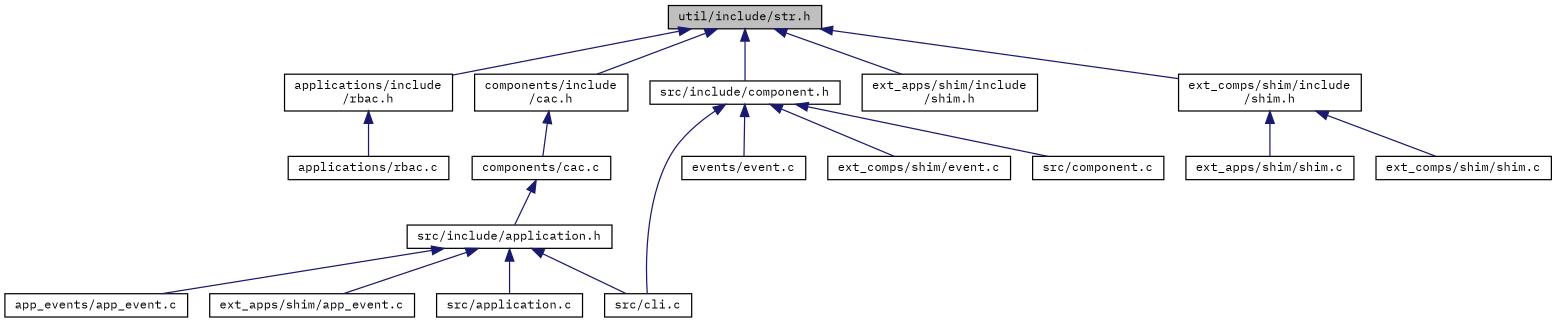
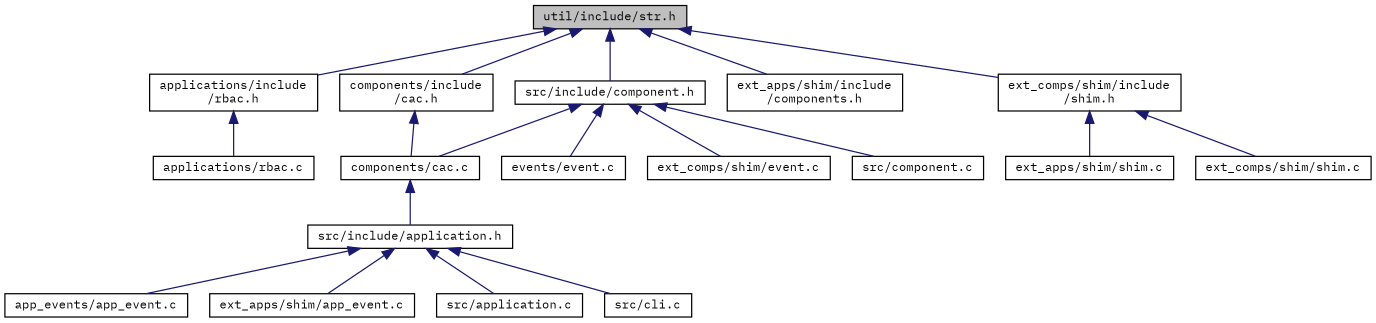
  digraph {
    fontname="IBM Plex Mono"
    node [color=black fillcolor=white fontname="IBM Plex Mono" fontsize=10 shape=record style=filled]
    edge [color=midnightblue dir=back fontname="IBM Plex Mono" fontsize=10 labelfontname=Helvetica labelfontsize=10 style=solid]
    n1 [fillcolor=grey75 fontcolor=black height=0.2 label="util/include/str.h" width=0.4]
    n2 [height=0.2 label="applications/include\l/rbac.h" width=0.4]
    n3 [height=0.2 label="components/include\l/cac.h" width=0.4]
    n4 [height=0.2 label="src/include/component.h" width=0.4]
-   n5 [height=0.2 label="ext_apps/shim/include\l/shim.h" width=0.4]
+   n5 [height=0.2 label="ext_apps/shim/include\l/components.h" width=0.4]
    n6 [height=0.2 label="ext_comps/shim/include\l/shim.h" width=0.4]
    n7 [height=0.2 label="src/include/application.h" width=0.4]
    n8 [height=0.2 label="app_events/app_event.c" width=0.4]
    n9 [height=0.2 label="ext_apps/shim/app_event.c" width=0.4]
    n10 [height=0.2 label="src/application.c" width=0.4]
    n11 [height=0.2 label="src/cli.c" width=0.4]
    n12 [height=0.2 label="applications/rbac.c" width=0.4]
    n13 [height=0.2 label="components/cac.c" width=0.4]
    n14 [height=0.2 label="events/event.c" width=0.4]
    n15 [height=0.2 label="ext_comps/shim/event.c" width=0.4]
    n16 [height=0.2 label="src/component.c" width=0.4]
    n17 [height=0.2 label="ext_apps/shim/shim.c" width=0.4]
    n18 [height=0.2 label="ext_comps/shim/shim.c" width=0.4]
    n1 -> n2
    n1 -> n3
    n1 -> n4
    n1 -> n5
    n1 -> n6
    n2 -> n12
    n3 -> n13
-   n4 -> n11
+   n4 -> n13
    n4 -> n14
    n4 -> n15
    n4 -> n16
    n6 -> n17
    n6 -> n18
    n7 -> n8
    n7 -> n9
    n7 -> n10
    n7 -> n11
    n13 -> n7
  }
